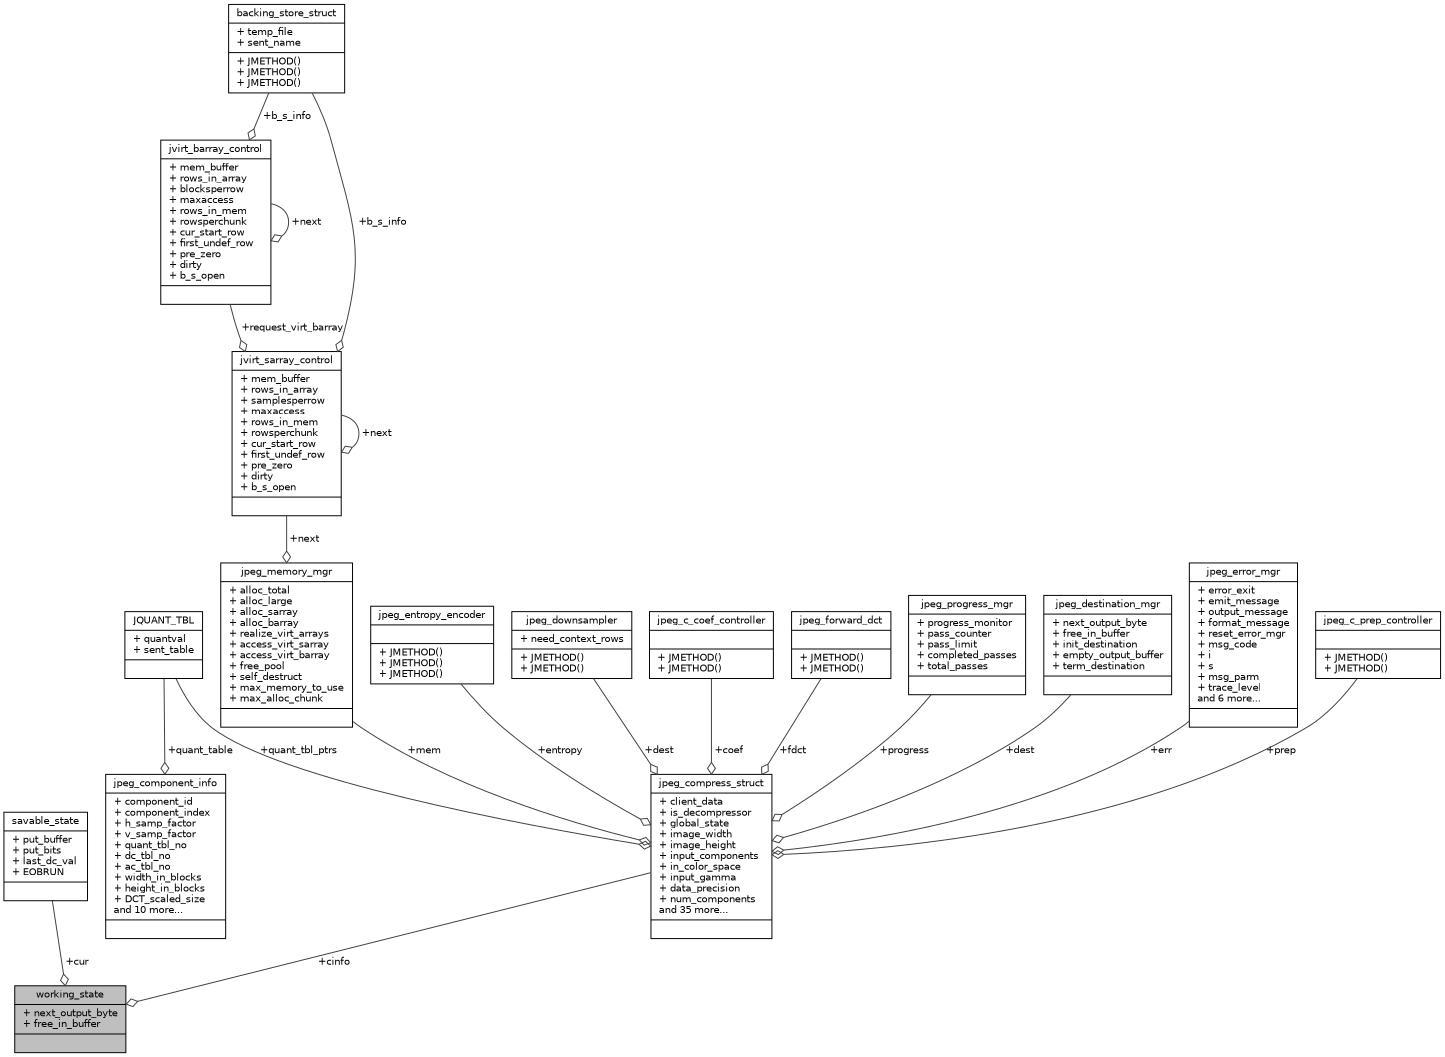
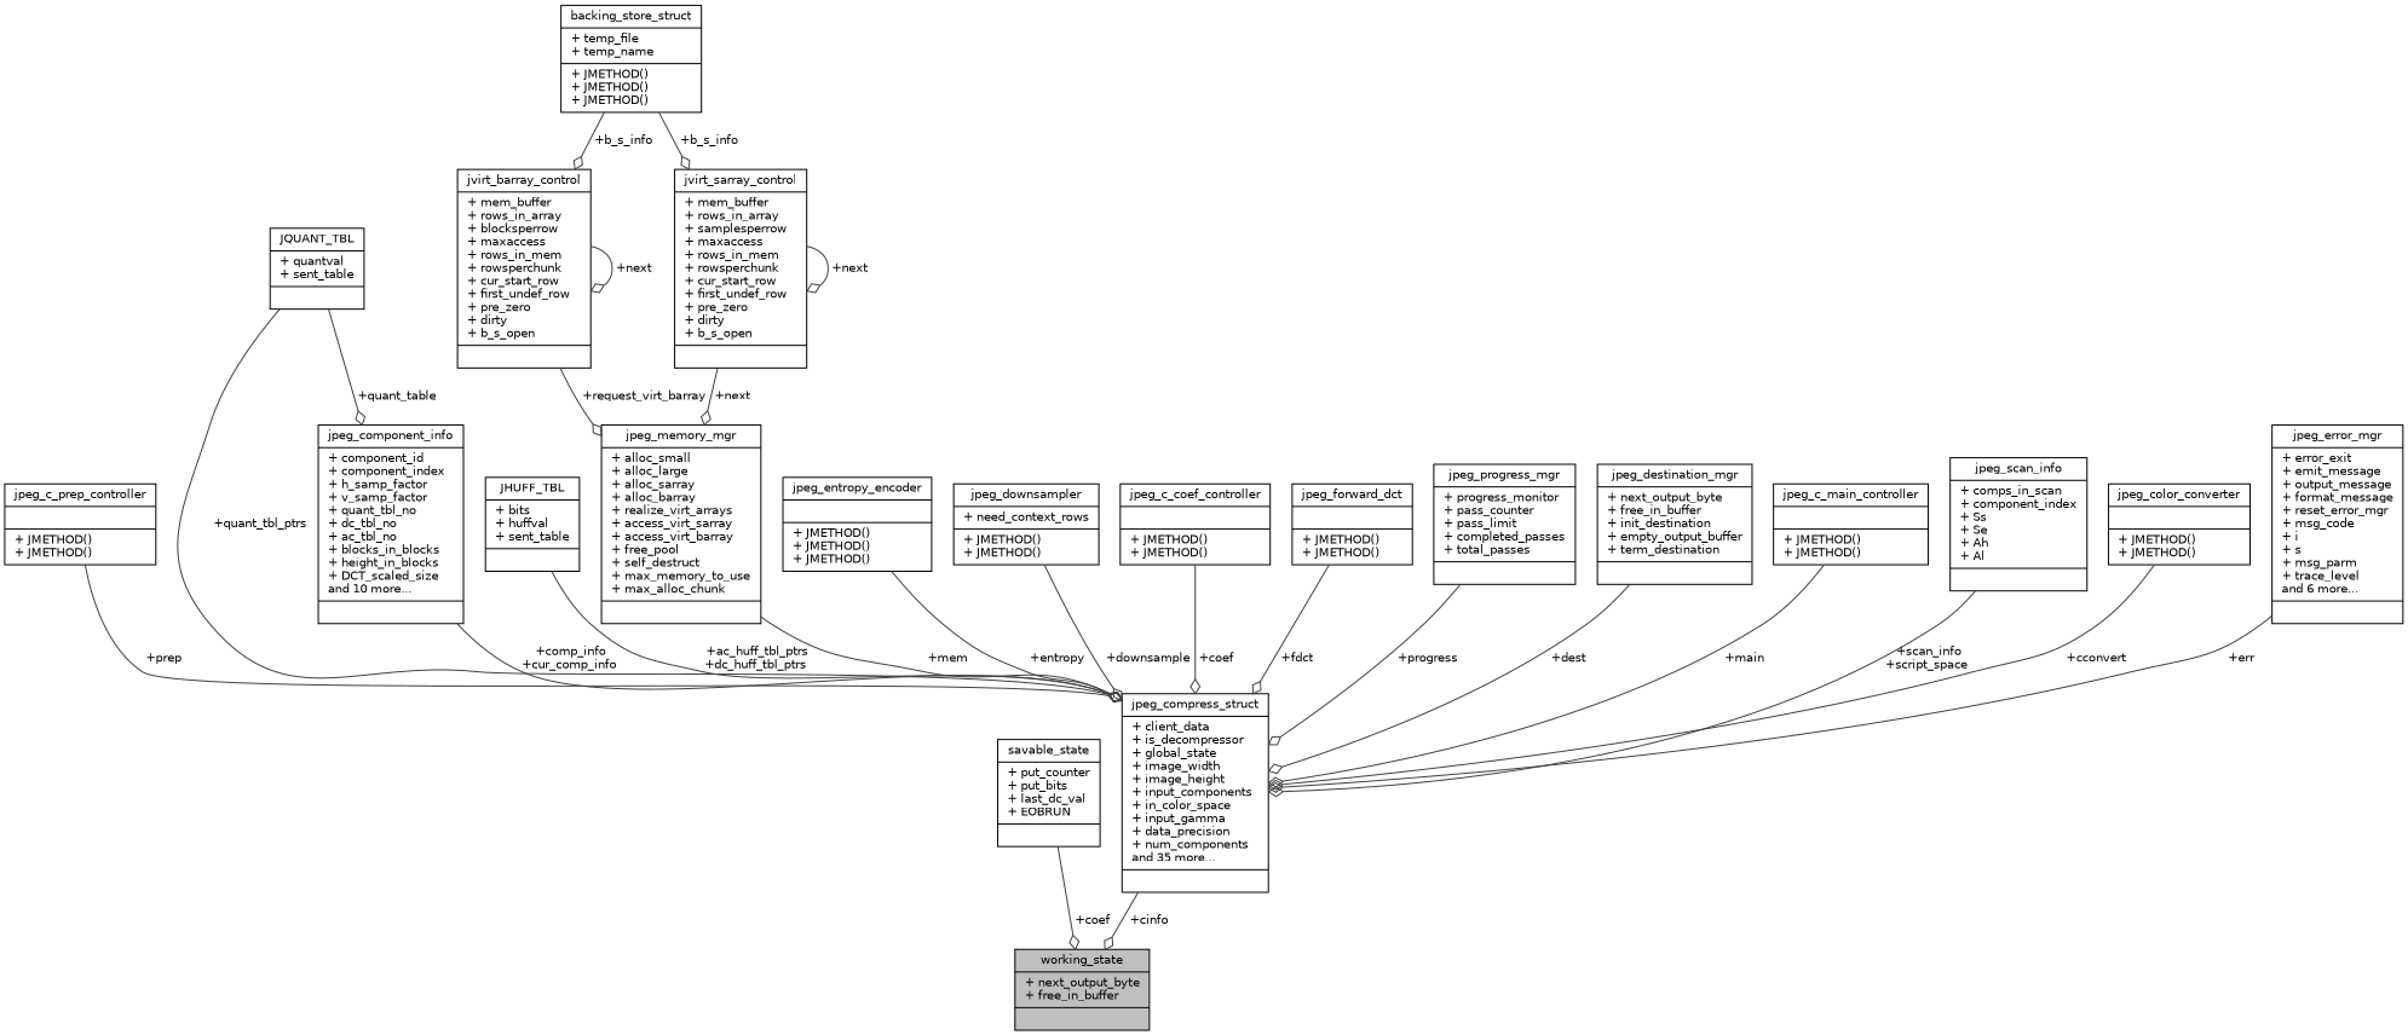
  digraph {
    node [color=black fillcolor=white fontname=Helvetica fontsize=10 shape=record style=filled]
    edge [arrowhead=odiamond color=grey25 fontname=Helvetica fontsize=10 labelfontname=Helvetica labelfontsize=10 style=solid]
    n1 [fillcolor=grey75 fontcolor=black height=0.2 label="{working_state\n|+ next_output_byte\l+ free_in_buffer\l|}" width=0.4]
-   n2 [height=0.2 label="{savable_state\n|+ put_buffer\l+ put_bits\l+ last_dc_val\l+ EOBRUN\l|}" width=0.4]
+   n2 [height=0.2 label="{savable_state\n|+ put_counter\l+ put_bits\l+ last_dc_val\l+ EOBRUN\l|}" width=0.4]
    n3 [height=0.2 label="{jpeg_compress_struct\n|+ client_data\l+ is_decompressor\l+ global_state\l+ image_width\l+ image_height\l+ input_components\l+ in_color_space\l+ input_gamma\l+ data_precision\l+ num_components\land 35 more...\l|}" width=0.4]
    n4 [height=0.2 label="{jpeg_c_prep_controller\n||+ JMETHOD()\l+ JMETHOD()\l}" width=0.4]
    n5 [height=0.2 label="{JQUANT_TBL\n|+ quantval\l+ sent_table\l|}" width=0.4]
-   n6 [height=0.2 label="{jpeg_component_info\n|+ component_id\l+ component_index\l+ h_samp_factor\l+ v_samp_factor\l+ quant_tbl_no\l+ dc_tbl_no\l+ ac_tbl_no\l+ width_in_blocks\l+ height_in_blocks\l+ DCT_scaled_size\land 10 more...\l|}" width=0.4]
-   n8 [height=0.2 label="{jpeg_memory_mgr\n|+ alloc_total\l+ alloc_large\l+ alloc_sarray\l+ alloc_barray\l+ realize_virt_arrays\l+ access_virt_sarray\l+ access_virt_barray\l+ free_pool\l+ self_destruct\l+ max_memory_to_use\l+ max_alloc_chunk\l|}" width=0.4]
+   n6 [height=0.2 label="{jpeg_component_info\n|+ component_id\l+ component_index\l+ h_samp_factor\l+ v_samp_factor\l+ quant_tbl_no\l+ dc_tbl_no\l+ ac_tbl_no\l+ blocks_in_blocks\l+ height_in_blocks\l+ DCT_scaled_size\land 10 more...\l|}" width=0.4]
+   n7 [height=0.2 label="{JHUFF_TBL\n|+ bits\l+ huffval\l+ sent_table\l|}" width=0.4]
+   n8 [height=0.2 label="{jpeg_memory_mgr\n|+ alloc_small\l+ alloc_large\l+ alloc_sarray\l+ alloc_barray\l+ realize_virt_arrays\l+ access_virt_sarray\l+ access_virt_barray\l+ free_pool\l+ self_destruct\l+ max_memory_to_use\l+ max_alloc_chunk\l|}" width=0.4]
    n9 [height=0.2 label="{jvirt_barray_control\n|+ mem_buffer\l+ rows_in_array\l+ blocksperrow\l+ maxaccess\l+ rows_in_mem\l+ rowsperchunk\l+ cur_start_row\l+ first_undef_row\l+ pre_zero\l+ dirty\l+ b_s_open\l|}" width=0.4]
-   n10 [height=0.2 label="{backing_store_struct\n|+ temp_file\l+ sent_name\l|+ JMETHOD()\l+ JMETHOD()\l+ JMETHOD()\l}" width=0.4]
+   n10 [height=0.2 label="{backing_store_struct\n|+ temp_file\l+ temp_name\l|+ JMETHOD()\l+ JMETHOD()\l+ JMETHOD()\l}" width=0.4]
    n11 [height=0.2 label="{jvirt_sarray_control\n|+ mem_buffer\l+ rows_in_array\l+ samplesperrow\l+ maxaccess\l+ rows_in_mem\l+ rowsperchunk\l+ cur_start_row\l+ first_undef_row\l+ pre_zero\l+ dirty\l+ b_s_open\l|}" width=0.4]
    n12 [height=0.2 label="{jpeg_entropy_encoder\n||+ JMETHOD()\l+ JMETHOD()\l+ JMETHOD()\l}" width=0.4]
    n13 [height=0.2 label="{jpeg_downsampler\n|+ need_context_rows\l|+ JMETHOD()\l+ JMETHOD()\l}" width=0.4]
    n14 [height=0.2 label="{jpeg_c_coef_controller\n||+ JMETHOD()\l+ JMETHOD()\l}" width=0.4]
    n15 [height=0.2 label="{jpeg_forward_dct\n||+ JMETHOD()\l+ JMETHOD()\l}" width=0.4]
    n16 [height=0.2 label="{jpeg_progress_mgr\n|+ progress_monitor\l+ pass_counter\l+ pass_limit\l+ completed_passes\l+ total_passes\l|}" width=0.4]
    n17 [height=0.2 label="{jpeg_destination_mgr\n|+ next_output_byte\l+ free_in_buffer\l+ init_destination\l+ empty_output_buffer\l+ term_destination\l|}" width=0.4]
+   n18 [height=0.2 label="{jpeg_c_main_controller\n||+ JMETHOD()\l+ JMETHOD()\l}" width=0.4]
+   n19 [height=0.2 label="{jpeg_scan_info\n|+ comps_in_scan\l+ component_index\l+ Ss\l+ Se\l+ Ah\l+ Al\l|}" width=0.4]
+   n20 [height=0.2 label="{jpeg_color_converter\n||+ JMETHOD()\l+ JMETHOD()\l}" width=0.4]
    n21 [height=0.2 label="{jpeg_error_mgr\n|+ error_exit\l+ emit_message\l+ output_message\l+ format_message\l+ reset_error_mgr\l+ msg_code\l+ i\l+ s\l+ msg_parm\l+ trace_level\land 6 more...\l|}" width=0.4]
-   n2 -> n1 [label=" +cur"]
+   n2 -> n1 [label=" +coef"]
    n3 -> n1 [label=" +cinfo"]
    n4 -> n3 [label=" +prep"]
    n5 -> n3 [label=" +quant_tbl_ptrs"]
    n5 -> n6 [label=" +quant_table"]
+   n6 -> n3 [label=" +comp_info\n+cur_comp_info"]
+   n7 -> n3 [label=" +ac_huff_tbl_ptrs\n+dc_huff_tbl_ptrs"]
    n8 -> n3 [label=" +mem"]
-   n9 -> n11 [label=" +request_virt_barray"]
+   n9 -> n8 [label=" +request_virt_barray"]
    n9 -> n9 [label=" +next"]
    n10 -> n9 [label=" +b_s_info"]
    n10 -> n11 [label=" +b_s_info"]
    n11 -> n8 [label=" +next"]
    n11 -> n11 [label=" +next"]
    n12 -> n3 [label=" +entropy"]
-   n13 -> n3 [label=" +dest"]
+   n13 -> n3 [label=" +downsample"]
    n14 -> n3 [label=" +coef"]
    n15 -> n3 [label=" +fdct"]
    n16 -> n3 [label=" +progress"]
    n17 -> n3 [label=" +dest"]
+   n18 -> n3 [label=" +main"]
+   n19 -> n3 [label=" +scan_info\n+script_space"]
+   n20 -> n3 [label=" +cconvert"]
    n21 -> n3 [label=" +err"]
  }
